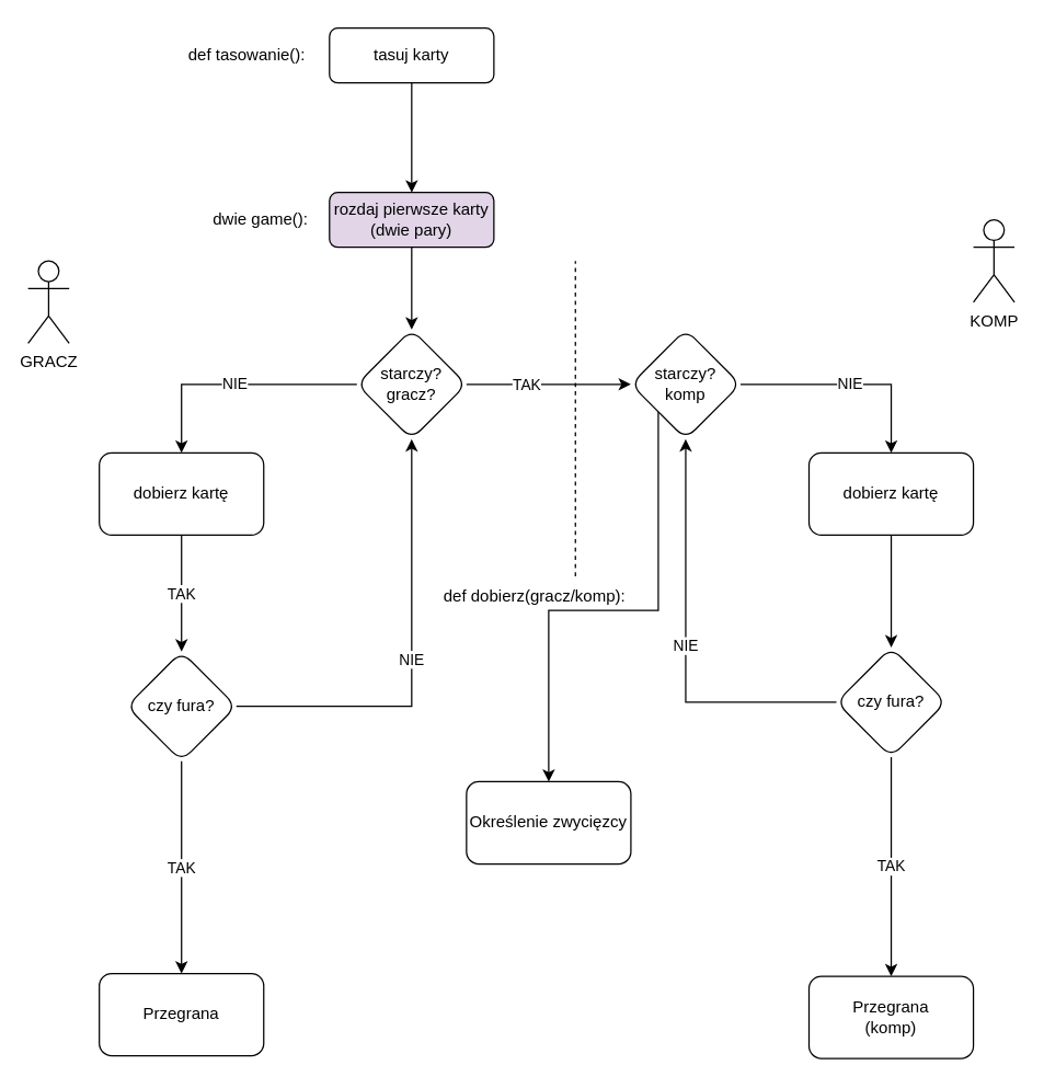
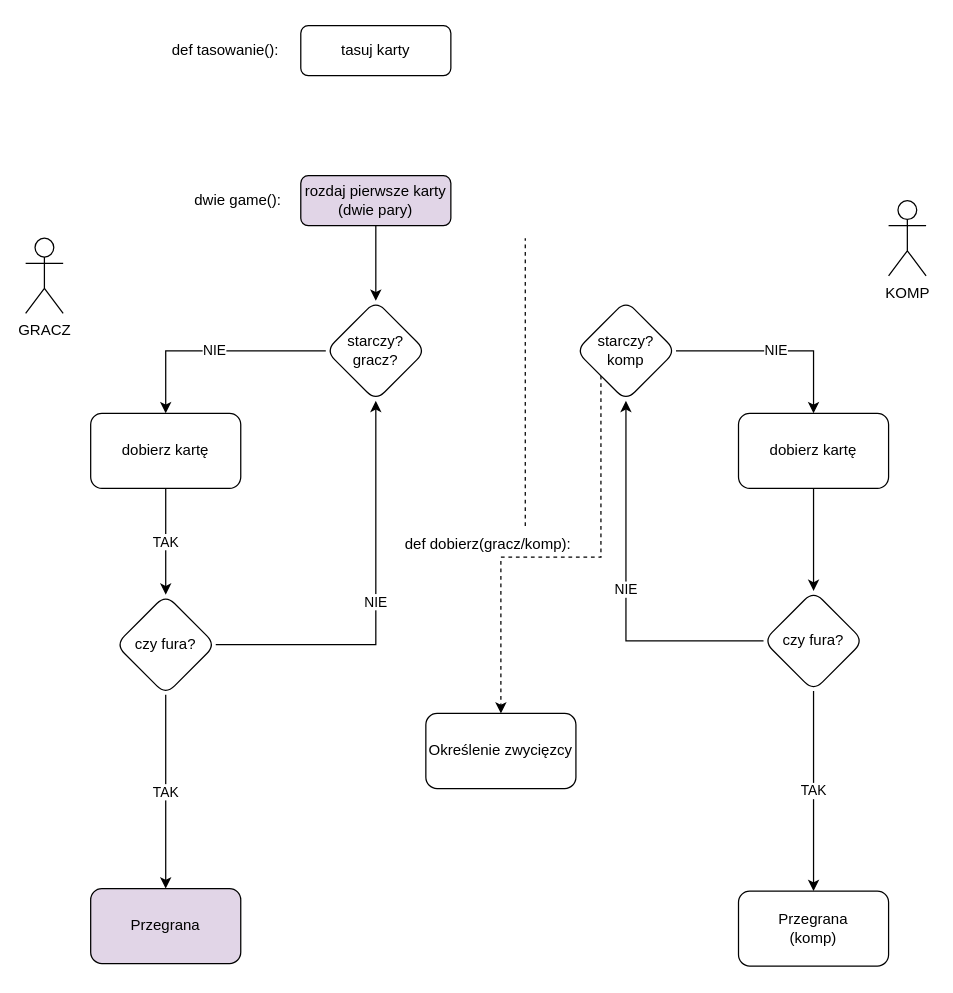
  <mxCell id="0" />
  <mxCell id="1" parent="0" />
- <mxCell id="2" value="" style="edgeStyle=orthogonalEdgeStyle;rounded=0;orthogonalLoop=1;jettySize=auto;html=1;" edge="1" parent="1" source="3" target="5"><mxGeometry relative="1" as="geometry" /></mxCell>
  <mxCell id="3" value="tasuj karty" style="rounded=1;whiteSpace=wrap;html=1;fontSize=12;glass=0;strokeWidth=1;shadow=0;" parent="1" vertex="1"><mxGeometry x="240" y="20" width="120" height="40" as="geometry" /></mxCell>
  <mxCell id="4" value="" style="edgeStyle=orthogonalEdgeStyle;rounded=0;orthogonalLoop=1;jettySize=auto;html=1;" edge="1" parent="1" source="5" target="11"><mxGeometry relative="1" as="geometry" /></mxCell>
  <mxCell id="5" value="rozdaj pierwsze karty&lt;br&gt;(dwie pary)" style="rounded=1;whiteSpace=wrap;html=1;fontSize=12;glass=0;strokeWidth=1;shadow=0;fillColor=#e1d5e7;" vertex="1" parent="1"><mxGeometry x="240" y="140" width="120" height="40" as="geometry" /></mxCell>
  <mxCell id="6" value="def tasowanie():" style="text;html=1;strokeColor=none;fillColor=none;align=center;verticalAlign=middle;whiteSpace=wrap;rounded=0;" vertex="1" parent="1"><mxGeometry x="40" y="25" width="280" height="30" as="geometry" /></mxCell>
  <mxCell id="7" value="dwie game():" style="text;html=1;strokeColor=none;fillColor=none;align=center;verticalAlign=middle;whiteSpace=wrap;rounded=0;" vertex="1" parent="1"><mxGeometry x="50" y="145" width="280" height="30" as="geometry" /></mxCell>
- <mxCell id="8" style="edgeStyle=orthogonalEdgeStyle;rounded=0;orthogonalLoop=1;jettySize=auto;html=1;exitX=1;exitY=0.5;exitDx=0;exitDy=0;entryX=0;entryY=0.5;entryDx=0;entryDy=0;" edge="1" parent="1" source="11" target="14"><mxGeometry relative="1" as="geometry"><mxPoint x="460" y="280" as="targetPoint" /><Array as="points" /></mxGeometry></mxCell>
- <mxCell id="9" value="TAK" style="edgeLabel;html=1;align=center;verticalAlign=middle;resizable=0;points=[];" vertex="1" connectable="0" parent="8"><mxGeometry x="-0.291" relative="1" as="geometry"><mxPoint as="offset" /></mxGeometry></mxCell>
  <mxCell id="10" value="NIE" style="edgeStyle=orthogonalEdgeStyle;rounded=0;orthogonalLoop=1;jettySize=auto;html=1;entryX=0.5;entryY=0;entryDx=0;entryDy=0;" edge="1" parent="1" source="11" target="28"><mxGeometry relative="1" as="geometry"><mxPoint x="130" y="410" as="targetPoint" /></mxGeometry></mxCell>
  <mxCell id="11" value="starczy?&lt;br&gt;gracz?" style="rhombus;whiteSpace=wrap;html=1;rounded=1;glass=0;strokeWidth=1;shadow=0;" vertex="1" parent="1"><mxGeometry x="260" y="240" width="80" height="80" as="geometry" /></mxCell>
  <mxCell id="12" value="NIE" style="edgeStyle=orthogonalEdgeStyle;rounded=0;orthogonalLoop=1;jettySize=auto;html=1;exitX=1;exitY=0.5;exitDx=0;exitDy=0;entryX=0.5;entryY=0;entryDx=0;entryDy=0;" edge="1" parent="1" source="14" target="30"><mxGeometry relative="1" as="geometry" /></mxCell>
- <mxCell id="13" style="edgeStyle=orthogonalEdgeStyle;rounded=0;orthogonalLoop=1;jettySize=auto;html=1;exitX=0;exitY=1;exitDx=0;exitDy=0;entryX=0.5;entryY=0;entryDx=0;entryDy=0;" edge="1" parent="1" source="14" target="31"><mxGeometry relative="1" as="geometry"><mxPoint x="390" y="530" as="targetPoint" /></mxGeometry></mxCell>
+ <mxCell id="13" style="edgeStyle=orthogonalEdgeStyle;rounded=0;orthogonalLoop=1;jettySize=auto;html=1;exitX=0;exitY=1;exitDx=0;exitDy=0;entryX=0.5;entryY=0;entryDx=0;entryDy=0;dashed=1;" edge="1" parent="1" source="14" target="31"><mxGeometry relative="1" as="geometry"><mxPoint x="390" y="530" as="targetPoint" /></mxGeometry></mxCell>
  <mxCell id="14" value="starczy?&lt;br&gt;komp" style="rhombus;whiteSpace=wrap;html=1;rounded=1;glass=0;strokeWidth=1;shadow=0;" vertex="1" parent="1"><mxGeometry x="460" y="240" width="80" height="80" as="geometry" /></mxCell>
  <mxCell id="15" value="TAK" style="edgeStyle=orthogonalEdgeStyle;rounded=0;orthogonalLoop=1;jettySize=auto;html=1;exitX=0.5;exitY=1;exitDx=0;exitDy=0;" edge="1" parent="1" source="28" target="18"><mxGeometry relative="1" as="geometry"><mxPoint x="132" y="490" as="sourcePoint" /></mxGeometry></mxCell>
  <mxCell id="16" value="TAK" style="edgeStyle=orthogonalEdgeStyle;rounded=0;orthogonalLoop=1;jettySize=auto;html=1;" edge="1" parent="1" source="18" target="19"><mxGeometry relative="1" as="geometry" /></mxCell>
  <mxCell id="17" value="NIE" style="edgeStyle=orthogonalEdgeStyle;rounded=0;orthogonalLoop=1;jettySize=auto;html=1;entryX=0.5;entryY=1;entryDx=0;entryDy=0;" edge="1" parent="1" source="18" target="11"><mxGeometry relative="1" as="geometry"><mxPoint x="324" y="555" as="targetPoint" /></mxGeometry></mxCell>
  <mxCell id="18" value="czy fura?" style="rhombus;whiteSpace=wrap;html=1;rounded=1;glass=0;strokeWidth=1;shadow=0;" vertex="1" parent="1"><mxGeometry x="92" y="475" width="80" height="80" as="geometry" /></mxCell>
- <mxCell id="19" value="Przegrana" style="whiteSpace=wrap;html=1;rounded=1;glass=0;strokeWidth=1;shadow=0;" vertex="1" parent="1"><mxGeometry x="72" y="710" width="120" height="60" as="geometry" /></mxCell>
+ <mxCell id="19" value="Przegrana" style="whiteSpace=wrap;html=1;rounded=1;glass=0;strokeWidth=1;shadow=0;fillColor=#e1d5e7;" vertex="1" parent="1"><mxGeometry x="72" y="710" width="120" height="60" as="geometry" /></mxCell>
  <mxCell id="20" value="TAK" style="edgeStyle=orthogonalEdgeStyle;rounded=0;orthogonalLoop=1;jettySize=auto;html=1;exitX=0.5;exitY=1;exitDx=0;exitDy=0;" edge="1" parent="1" source="22" target="23"><mxGeometry relative="1" as="geometry"><mxPoint x="650" y="632" as="sourcePoint" /></mxGeometry></mxCell>
  <mxCell id="21" value="NIE" style="edgeStyle=orthogonalEdgeStyle;rounded=0;orthogonalLoop=1;jettySize=auto;html=1;exitX=0;exitY=0.5;exitDx=0;exitDy=0;entryX=0.5;entryY=1;entryDx=0;entryDy=0;" edge="1" parent="1" source="22" target="14"><mxGeometry relative="1" as="geometry"><Array as="points"><mxPoint x="500" y="512" /></Array></mxGeometry></mxCell>
  <mxCell id="22" value="czy fura?" style="rhombus;whiteSpace=wrap;html=1;rounded=1;glass=0;strokeWidth=1;shadow=0;" vertex="1" parent="1"><mxGeometry x="610" y="472" width="80" height="80" as="geometry" /></mxCell>
  <mxCell id="23" value="Przegrana&lt;br&gt;(komp)" style="rounded=1;whiteSpace=wrap;html=1;glass=0;strokeWidth=1;shadow=0;" vertex="1" parent="1"><mxGeometry x="590" y="712" width="120" height="60" as="geometry" /></mxCell>
  <mxCell id="24" value="def dobierz(gracz/komp):" style="text;html=1;strokeColor=none;fillColor=none;align=center;verticalAlign=middle;whiteSpace=wrap;rounded=0;" vertex="1" parent="1"><mxGeometry x="310" y="420" width="160" height="30" as="geometry" /></mxCell>
  <mxCell id="25" value="" style="endArrow=none;dashed=1;html=1;rounded=0;" edge="1" parent="1"><mxGeometry width="50" height="50" relative="1" as="geometry"><mxPoint x="419.5" y="420" as="sourcePoint" /><mxPoint x="419.5" y="190" as="targetPoint" /></mxGeometry></mxCell>
  <mxCell id="26" value="GRACZ" style="shape=umlActor;verticalLabelPosition=bottom;verticalAlign=top;html=1;outlineConnect=0;" vertex="1" parent="1"><mxGeometry x="20" y="190" width="30" height="60" as="geometry" /></mxCell>
  <mxCell id="27" value="KOMP" style="shape=umlActor;verticalLabelPosition=bottom;verticalAlign=top;html=1;outlineConnect=0;" vertex="1" parent="1"><mxGeometry x="710" y="160" width="30" height="60" as="geometry" /></mxCell>
  <mxCell id="28" value="dobierz kartę" style="rounded=1;whiteSpace=wrap;html=1;" vertex="1" parent="1"><mxGeometry x="72" y="330" width="120" height="60" as="geometry" /></mxCell>
  <mxCell id="29" style="edgeStyle=orthogonalEdgeStyle;rounded=0;orthogonalLoop=1;jettySize=auto;html=1;exitX=0.5;exitY=1;exitDx=0;exitDy=0;entryX=0.5;entryY=0;entryDx=0;entryDy=0;" edge="1" parent="1" source="30" target="22"><mxGeometry relative="1" as="geometry" /></mxCell>
  <mxCell id="30" value="dobierz kartę" style="rounded=1;whiteSpace=wrap;html=1;" vertex="1" parent="1"><mxGeometry x="590" y="330" width="120" height="60" as="geometry" /></mxCell>
  <mxCell id="31" value="Określenie zwycięzcy" style="rounded=1;whiteSpace=wrap;html=1;" vertex="1" parent="1"><mxGeometry x="340" y="570" width="120" height="60" as="geometry" /></mxCell>
